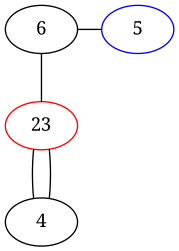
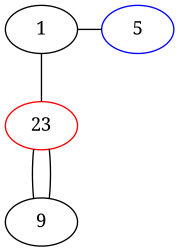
  graph {
    fontname="Noto Serif"
    node [fontname="Noto Serif"]
    edge [fontname="Noto Serif"]
-   1 [label=6]
+   1
    5 [color=blue]
    23 [color=red]
-   4
+   4 [label=9]
    subgraph sub_1 {
      rank=same
      1
      5
    }
    1 -- 5
    1 -- 23
    23 -- 4
    4 -- 23
  }
